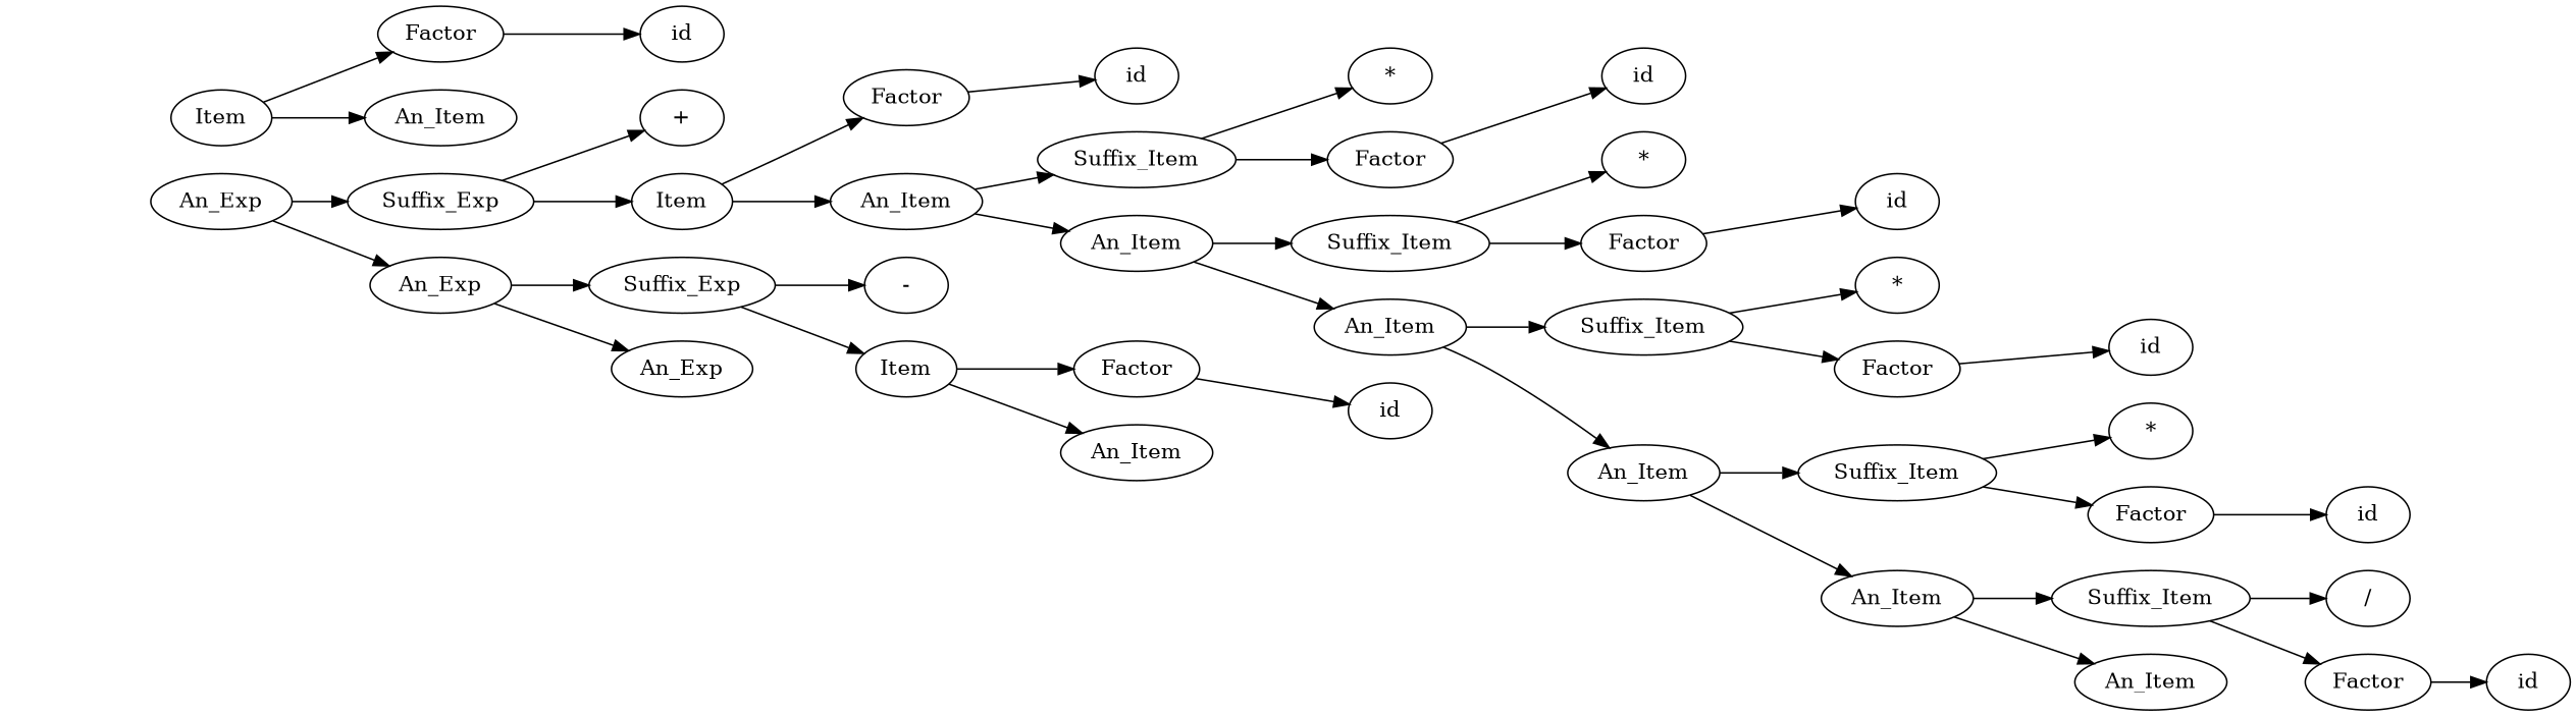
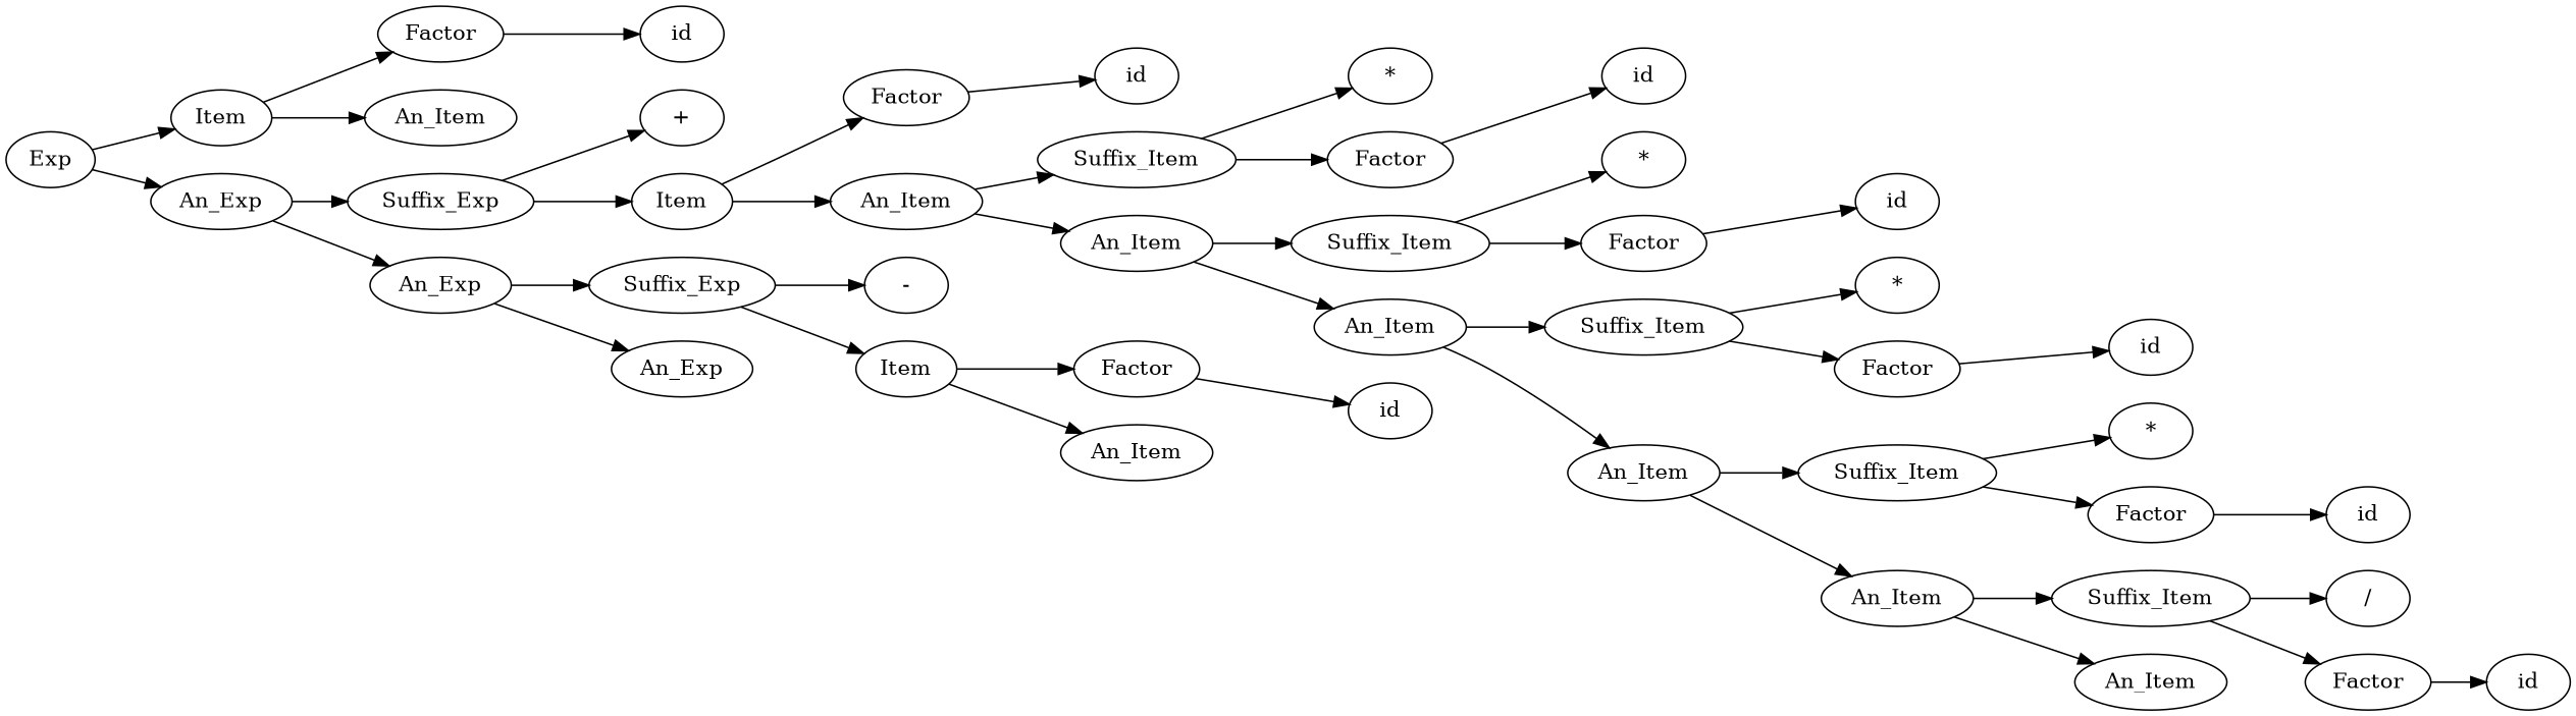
  digraph {
    rankdir=LR
+   n1 [label=Exp]
    n2 [label=Item]
    n3 [label=An_Exp]
    n4 [label=Factor]
    n5 [label=An_Item]
    n6 [label=id]
    n7 [label=Suffix_Exp]
    n8 [label=An_Exp]
    n9 [label="+"]
    n10 [label=Item]
    n11 [label=Factor]
    n12 [label=An_Item]
    n13 [label=id]
    n14 [label=Suffix_Item]
    n15 [label=An_Item]
    n16 [label="*"]
    n17 [label=Factor]
    n18 [label=id]
    n19 [label=Suffix_Item]
    n20 [label=An_Item]
    n21 [label="*"]
    n22 [label=Factor]
    n23 [label=id]
    n24 [label=Suffix_Item]
    n25 [label=An_Item]
    n26 [label="*"]
    n27 [label=Factor]
    n28 [label=id]
    n29 [label=Suffix_Item]
    n30 [label=An_Item]
    n31 [label="*"]
    n32 [label=Factor]
    n33 [label=id]
    n34 [label=Suffix_Item]
    n35 [label=An_Item]
    n36 [label="/"]
    n37 [label=Factor]
    n38 [label=id]
    n39 [label=Suffix_Exp]
    n40 [label=An_Exp]
    n41 [label="-"]
    n42 [label=Item]
    n43 [label=Factor]
    n44 [label=An_Item]
    n45 [label=id]
+   n1 -> n2
+   n1 -> n3
    n2 -> n4
    n2 -> n5
    n3 -> n7
    n3 -> n8
    n4 -> n6
    n7 -> n9
    n7 -> n10
    n8 -> n39
    n8 -> n40
    n10 -> n11
    n10 -> n12
    n11 -> n13
    n12 -> n14
    n12 -> n15
    n14 -> n16
    n14 -> n17
    n15 -> n19
    n15 -> n20
    n17 -> n18
    n19 -> n21
    n19 -> n22
    n20 -> n24
    n20 -> n25
    n22 -> n23
    n24 -> n26
    n24 -> n27
    n25 -> n29
    n25 -> n30
    n27 -> n28
    n29 -> n31
    n29 -> n32
    n30 -> n34
    n30 -> n35
    n32 -> n33
    n34 -> n36
    n34 -> n37
    n37 -> n38
    n39 -> n41
    n39 -> n42
    n42 -> n43
    n42 -> n44
    n43 -> n45
  }
